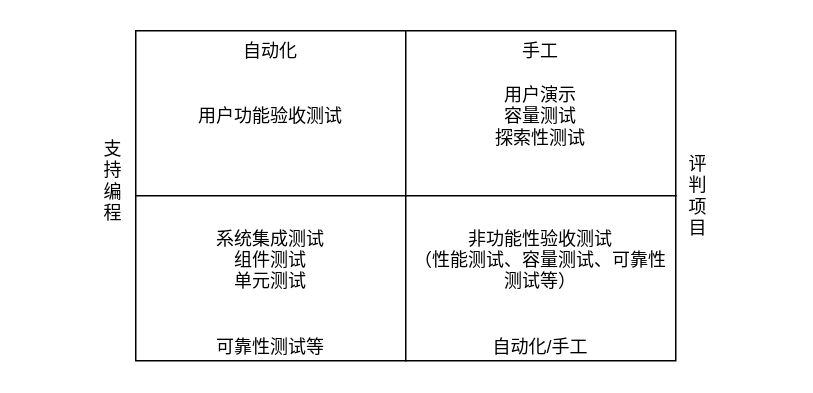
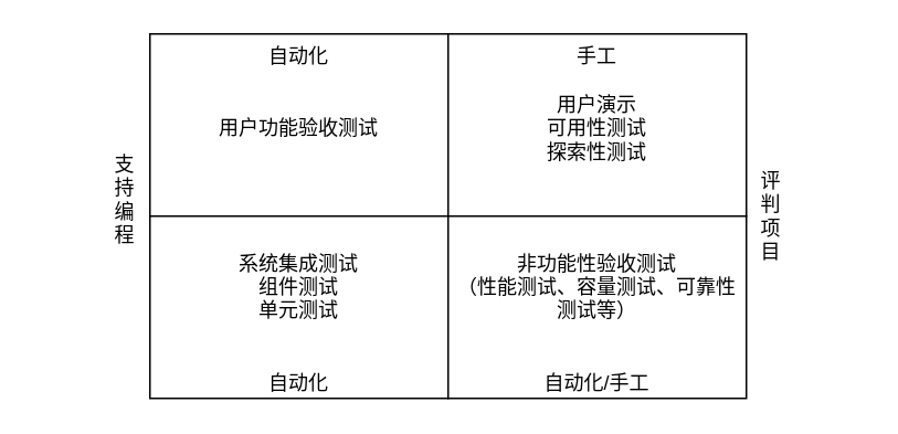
  <mxCell id="0" />
  <mxCell id="1" parent="0" />
  <mxCell id="2" value="自动化&lt;br&gt;&lt;br&gt;&lt;br&gt;用户功能验收测试" style="rounded=0;whiteSpace=wrap;html=1;verticalAlign=top;" vertex="1" parent="1"><mxGeometry x="90" y="20" width="180" height="110" as="geometry" /></mxCell>
- <mxCell id="3" value="手工&lt;br&gt;&lt;br&gt;用户演示&lt;br&gt;容量测试&lt;br&gt;探索性测试" style="rounded=0;whiteSpace=wrap;html=1;verticalAlign=top;" vertex="1" parent="1"><mxGeometry x="270" y="20" width="180" height="110" as="geometry" /></mxCell>
- <mxCell id="4" value="系统集成测试&lt;br&gt;组件测试&lt;br&gt;单元测试&lt;br&gt;&lt;br&gt;&lt;br&gt;可靠性测试等" style="rounded=0;whiteSpace=wrap;html=1;verticalAlign=bottom;" vertex="1" parent="1"><mxGeometry x="90" y="130" width="180" height="110" as="geometry" /></mxCell>
+ <mxCell id="3" value="手工&lt;br&gt;&lt;br&gt;用户演示&lt;br&gt;可用性测试&lt;br&gt;探索性测试" style="rounded=0;whiteSpace=wrap;html=1;verticalAlign=top;" vertex="1" parent="1"><mxGeometry x="270" y="20" width="180" height="110" as="geometry" /></mxCell>
+ <mxCell id="4" value="系统集成测试&lt;br&gt;组件测试&lt;br&gt;单元测试&lt;br&gt;&lt;br&gt;&lt;br&gt;自动化" style="rounded=0;whiteSpace=wrap;html=1;verticalAlign=bottom;" vertex="1" parent="1"><mxGeometry x="90" y="130" width="180" height="110" as="geometry" /></mxCell>
  <mxCell id="5" value="非功能性验收测试&lt;br&gt;（性能测试、容量测试、可靠性测试等）&lt;br&gt;&lt;br&gt;&lt;br&gt;自动化/手工" style="rounded=0;whiteSpace=wrap;html=1;verticalAlign=bottom;" vertex="1" parent="1"><mxGeometry x="270" y="130" width="180" height="110" as="geometry" /></mxCell>
  <mxCell id="6" value="评&lt;br&gt;判&lt;br&gt;项&lt;br&gt;目" style="text;html=1;strokeColor=none;fillColor=none;align=center;verticalAlign=middle;whiteSpace=wrap;rounded=0;" vertex="1" parent="1"><mxGeometry x="410" y="120" width="110" height="20" as="geometry" /></mxCell>
  <mxCell id="7" value="支&lt;br&gt;持&lt;br&gt;编&lt;br&gt;程" style="text;html=1;strokeColor=none;fillColor=none;align=center;verticalAlign=middle;whiteSpace=wrap;rounded=0;" vertex="1" parent="1"><mxGeometry x="20" y="110" width="110" height="20" as="geometry" /></mxCell>
